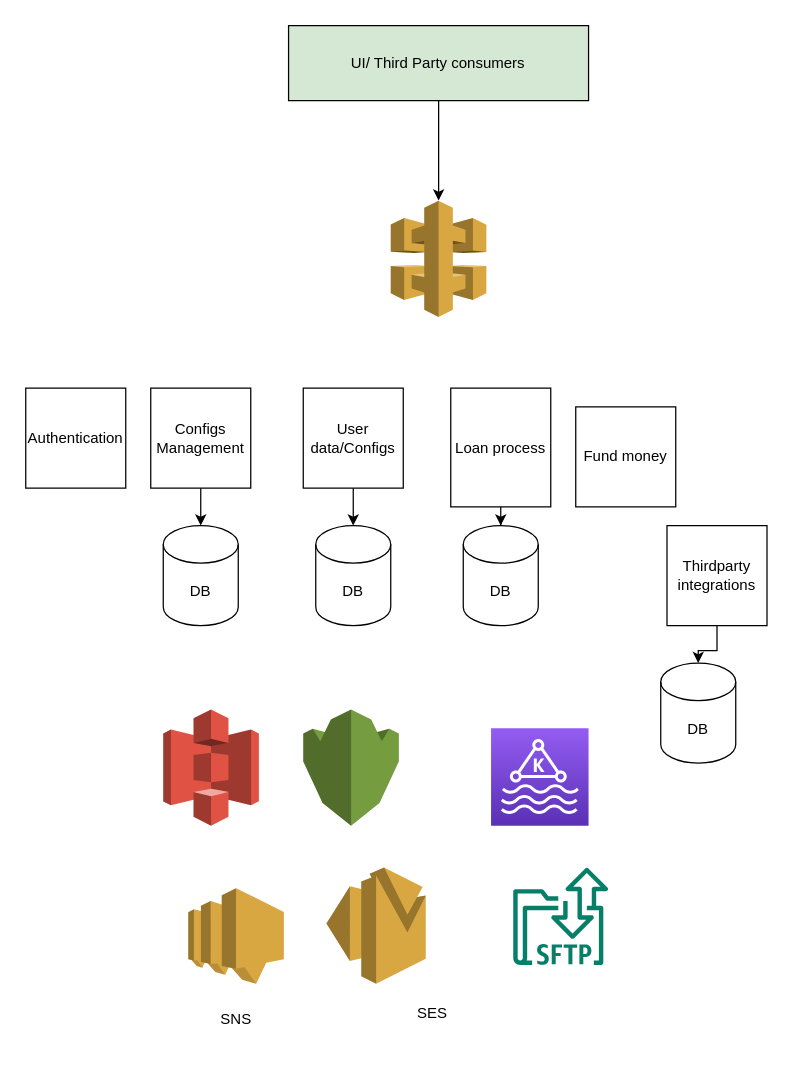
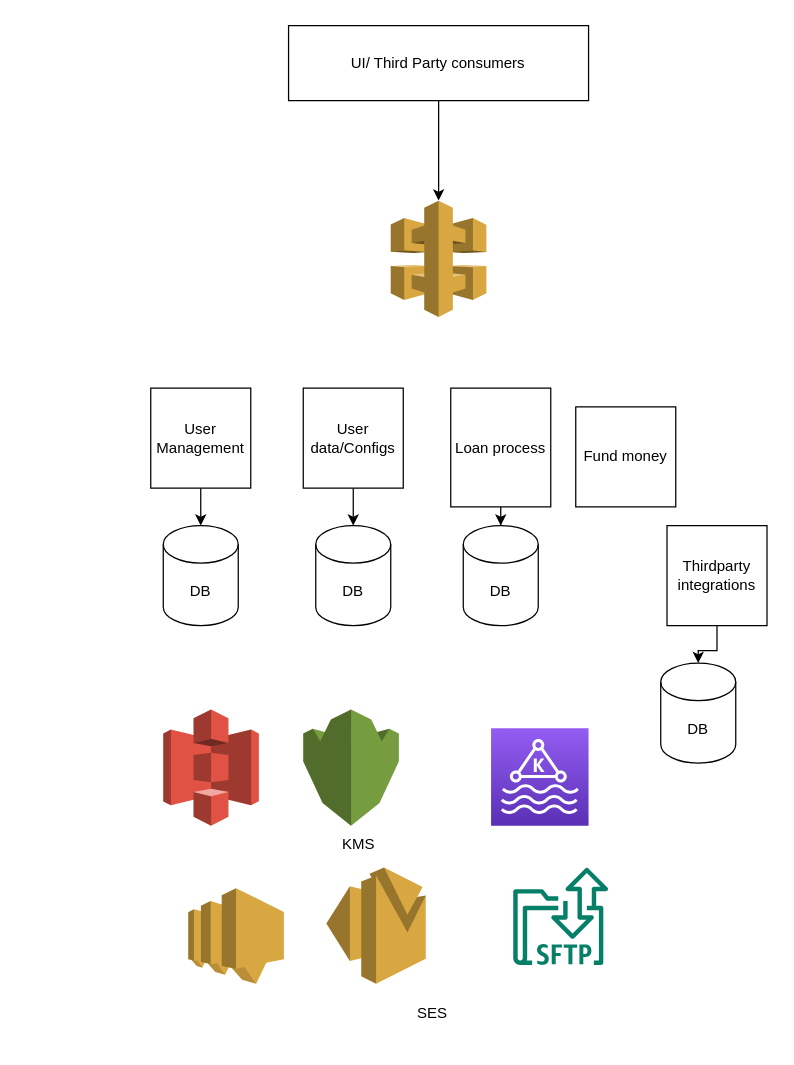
  <mxCell id="0" />
  <mxCell id="1" parent="0" />
  <mxCell id="2" value="" style="edgeStyle=orthogonalEdgeStyle;rounded=0;orthogonalLoop=1;jettySize=auto;html=1;" edge="1" parent="1" source="3" target="4"><mxGeometry relative="1" as="geometry" /></mxCell>
- <mxCell id="3" value="UI/ Third Party consumers" style="rounded=0;whiteSpace=wrap;html=1;fillColor=#d5e8d4;" vertex="1" parent="1"><mxGeometry x="230.25" y="20" width="240" height="60" as="geometry" /></mxCell>
+ <mxCell id="3" value="UI/ Third Party consumers" style="rounded=0;whiteSpace=wrap;html=1;" vertex="1" parent="1"><mxGeometry x="230.25" y="20" width="240" height="60" as="geometry" /></mxCell>
  <mxCell id="4" value="" style="outlineConnect=0;dashed=0;verticalLabelPosition=bottom;verticalAlign=top;align=center;html=1;shape=mxgraph.aws3.api_gateway;fillColor=#D9A741;gradientColor=none;" vertex="1" parent="1"><mxGeometry x="312" y="160" width="76.5" height="93" as="geometry" /></mxCell>
- <mxCell id="5" value="Authentication" style="whiteSpace=wrap;html=1;aspect=fixed;" vertex="1" parent="1"><mxGeometry x="20" y="310" width="80" height="80" as="geometry" /></mxCell>
  <mxCell id="6" value="" style="edgeStyle=orthogonalEdgeStyle;rounded=0;orthogonalLoop=1;jettySize=auto;html=1;" edge="1" parent="1" source="7" target="8"><mxGeometry relative="1" as="geometry" /></mxCell>
- <mxCell id="7" value="Configs Management" style="whiteSpace=wrap;html=1;aspect=fixed;" vertex="1" parent="1"><mxGeometry x="120" y="310" width="80" height="80" as="geometry" /></mxCell>
+ <mxCell id="7" value="User Management" style="whiteSpace=wrap;html=1;aspect=fixed;" vertex="1" parent="1"><mxGeometry x="120" y="310" width="80" height="80" as="geometry" /></mxCell>
  <mxCell id="8" value="DB" style="shape=cylinder3;whiteSpace=wrap;html=1;boundedLbl=1;backgroundOutline=1;size=15;" vertex="1" parent="1"><mxGeometry x="130" y="420" width="60" height="80" as="geometry" /></mxCell>
  <mxCell id="9" value="" style="edgeStyle=orthogonalEdgeStyle;rounded=0;orthogonalLoop=1;jettySize=auto;html=1;" edge="1" parent="1" source="10" target="11"><mxGeometry relative="1" as="geometry" /></mxCell>
  <mxCell id="10" value="User data/Configs" style="whiteSpace=wrap;html=1;aspect=fixed;" vertex="1" parent="1"><mxGeometry x="242" y="310" width="80" height="80" as="geometry" /></mxCell>
  <mxCell id="11" value="DB" style="shape=cylinder3;whiteSpace=wrap;html=1;boundedLbl=1;backgroundOutline=1;size=15;" vertex="1" parent="1"><mxGeometry x="252" y="420" width="60" height="80" as="geometry" /></mxCell>
  <mxCell id="12" value="" style="edgeStyle=orthogonalEdgeStyle;rounded=0;orthogonalLoop=1;jettySize=auto;html=1;" edge="1" parent="1" source="13" target="15"><mxGeometry relative="1" as="geometry" /></mxCell>
  <mxCell id="13" value="Loan process" style="whiteSpace=wrap;html=1;aspect=fixed;" vertex="1" parent="1"><mxGeometry x="360" y="310" width="80" height="95" as="geometry" /></mxCell>
  <mxCell id="14" value="Fund money" style="whiteSpace=wrap;html=1;aspect=fixed;" vertex="1" parent="1"><mxGeometry x="460" y="325" width="80" height="80" as="geometry" /></mxCell>
  <mxCell id="15" value="DB" style="shape=cylinder3;whiteSpace=wrap;html=1;boundedLbl=1;backgroundOutline=1;size=15;" vertex="1" parent="1"><mxGeometry x="370" y="420" width="60" height="80" as="geometry" /></mxCell>
  <mxCell id="16" value="" style="edgeStyle=orthogonalEdgeStyle;rounded=0;orthogonalLoop=1;jettySize=auto;html=1;" edge="1" parent="1" source="17" target="18"><mxGeometry relative="1" as="geometry" /></mxCell>
  <mxCell id="17" value="Thirdparty integrations" style="whiteSpace=wrap;html=1;aspect=fixed;" vertex="1" parent="1"><mxGeometry x="533" y="420" width="80" height="80" as="geometry" /></mxCell>
  <mxCell id="18" value="DB" style="shape=cylinder3;whiteSpace=wrap;html=1;boundedLbl=1;backgroundOutline=1;size=15;" vertex="1" parent="1"><mxGeometry x="528" y="530" width="60" height="80" as="geometry" /></mxCell>
  <mxCell id="19" value="" style="outlineConnect=0;dashed=0;verticalLabelPosition=bottom;verticalAlign=top;align=center;html=1;shape=mxgraph.aws3.s3;fillColor=#E05243;gradientColor=none;" vertex="1" parent="1"><mxGeometry x="130" y="567" width="76.5" height="93" as="geometry" /></mxCell>
  <mxCell id="20" value="" style="outlineConnect=0;dashed=0;verticalLabelPosition=bottom;verticalAlign=top;align=center;html=1;shape=mxgraph.aws3.kms;fillColor=#759C3E;gradientColor=none;" vertex="1" parent="1"><mxGeometry x="242" y="567" width="76.5" height="93" as="geometry" /></mxCell>
+ <mxCell id="21" value="KMS" style="text;html=1;align=center;verticalAlign=middle;resizable=0;points=[];autosize=1;strokeColor=none;fillColor=none;" vertex="1" parent="1"><mxGeometry x="260.5" y="660" width="50" height="30" as="geometry" /></mxCell>
  <mxCell id="22" value="" style="outlineConnect=0;dashed=0;verticalLabelPosition=bottom;verticalAlign=top;align=center;html=1;shape=mxgraph.aws3.sns;fillColor=#D9A741;gradientColor=none;" vertex="1" parent="1"><mxGeometry x="150" y="710" width="76.5" height="76.5" as="geometry" /></mxCell>
- <mxCell id="23" value="SNS" style="text;html=1;align=center;verticalAlign=middle;resizable=0;points=[];autosize=1;strokeColor=none;fillColor=none;" vertex="1" parent="1"><mxGeometry x="163.25" y="800" width="50" height="30" as="geometry" /></mxCell>
  <mxCell id="24" value="" style="outlineConnect=0;dashed=0;verticalLabelPosition=bottom;verticalAlign=top;align=center;html=1;shape=mxgraph.aws3.ses;fillColor=#D9A741;gradientColor=none;" vertex="1" parent="1"><mxGeometry x="260.5" y="693.5" width="79.5" height="93" as="geometry" /></mxCell>
  <mxCell id="25" value="SES" style="text;html=1;align=center;verticalAlign=middle;resizable=0;points=[];autosize=1;strokeColor=none;fillColor=none;" vertex="1" parent="1"><mxGeometry x="320" y="795" width="50" height="30" as="geometry" /></mxCell>
  <mxCell id="26" value="" style="sketch=0;outlineConnect=0;fontColor=#232F3E;gradientColor=none;fillColor=#067F68;strokeColor=none;dashed=0;verticalLabelPosition=bottom;verticalAlign=top;align=center;html=1;fontSize=12;fontStyle=0;aspect=fixed;shape=mxgraph.aws4.transfer_for_sftp_resource;" vertex="1" parent="1"><mxGeometry x="410" y="693.5" width="76" height="78" as="geometry" /></mxCell>
  <mxCell id="27" value="" style="sketch=0;points=[[0,0,0],[0.25,0,0],[0.5,0,0],[0.75,0,0],[1,0,0],[0,1,0],[0.25,1,0],[0.5,1,0],[0.75,1,0],[1,1,0],[0,0.25,0],[0,0.5,0],[0,0.75,0],[1,0.25,0],[1,0.5,0],[1,0.75,0]];outlineConnect=0;fontColor=#232F3E;gradientColor=#945DF2;gradientDirection=north;fillColor=#5A30B5;strokeColor=#ffffff;dashed=0;verticalLabelPosition=bottom;verticalAlign=top;align=center;html=1;fontSize=12;fontStyle=0;aspect=fixed;shape=mxgraph.aws4.resourceIcon;resIcon=mxgraph.aws4.managed_streaming_for_kafka;" vertex="1" parent="1"><mxGeometry x="392.25" y="582" width="78" height="78" as="geometry" /></mxCell>
